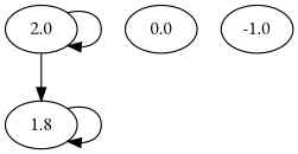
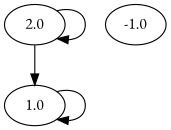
  digraph {
    fontname="EB Garamond"
    node [fontname="EB Garamond"]
    edge [fontname="EB Garamond"]
-   n1 [label=1.8]
+   n1 [label=1.0]
    n2 [label=2.0]
-   n3 [label=0.0]
    n4 [label=-1.0]
    n1 -> n1
    n2 -> n1
    n2 -> n2
  }
